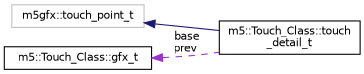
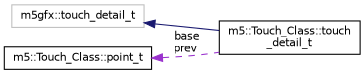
  digraph {
    rankdir=LR
    node [color=black fillcolor=white fontname=Helvetica fontsize=10 shape=record style=filled]
    edge [dir=back fontname=Helvetica fontsize=10 labelfontname=Helvetica labelfontsize=10]
    n1 [height=0.2 label="m5::Touch_Class::touch\l_detail_t" width=0.4]
-   n2 [color=grey75 height=0.2 label="m5gfx::touch_point_t" width=0.4]
-   n3 [height=0.2 label="m5::Touch_Class::gfx_t" width=0.4]
+   n2 [color=grey75 height=0.2 label="m5gfx::touch_detail_t" width=0.4]
+   n3 [height=0.2 label="m5::Touch_Class::point_t" width=0.4]
    n2 -> n1 [color=midnightblue style=solid]
    n3 -> n1 [color=darkorchid3 label=" base\nprev" style=dashed]
  }
